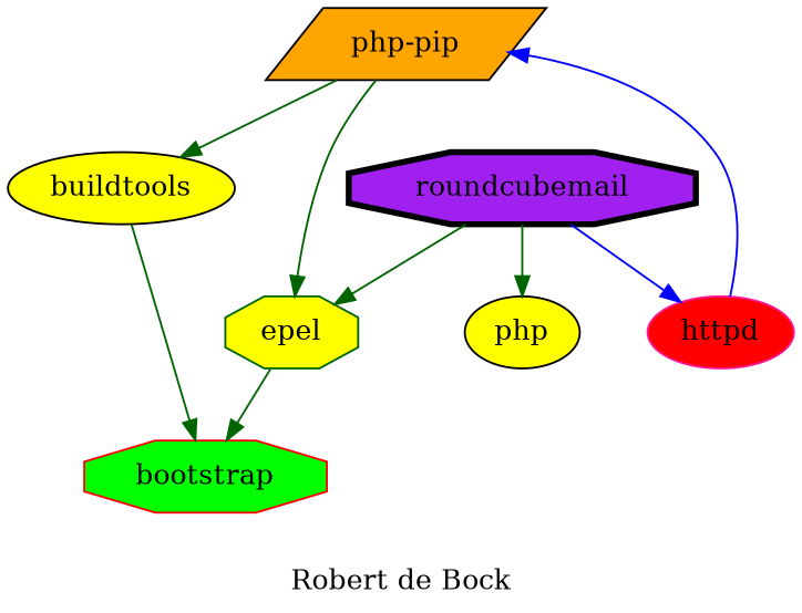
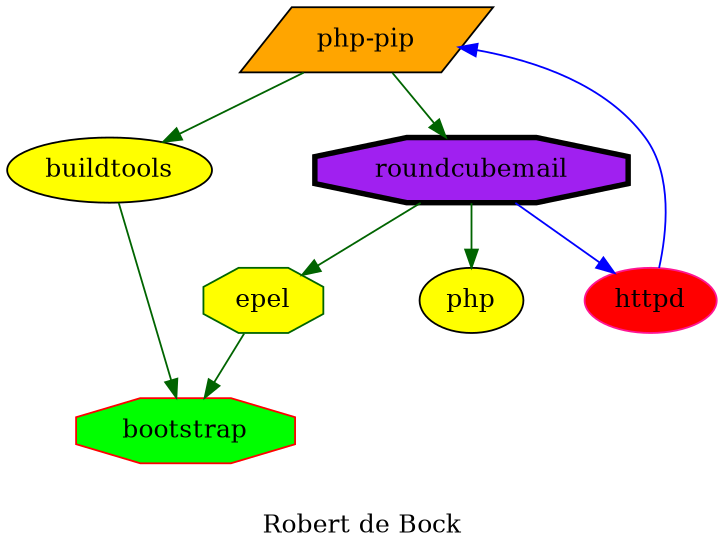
  digraph {
    label="Robert de Bock"
    node [color=black fillcolor=yellow shape=octagon style=filled]
    edge [color=darkgreen]
    bootstrap [color=red fillcolor=green]
    buildtools [shape=ellipse]
    epel [color=darkgreen]
    php [shape=ellipse]
    n5 [fillcolor=orange label="php-pip" shape=parallelogram]
    httpd [color=deeppink fillcolor=red shape=ellipse]
    roundcubemail [fillcolor=purple penwidth=3]
    buildtools -> bootstrap
    epel -> bootstrap
    n5 -> buildtools
-   n5 -> epel
+   n5 -> roundcubemail
    httpd -> n5 [color=blue]
    roundcubemail -> epel
    roundcubemail -> php
    roundcubemail -> httpd [color=blue]
  }
